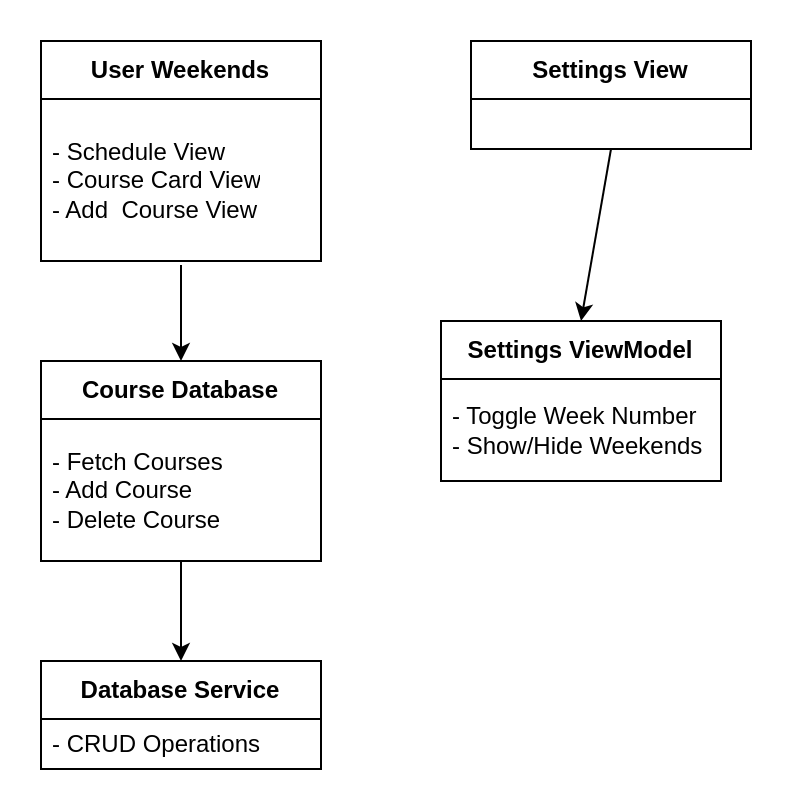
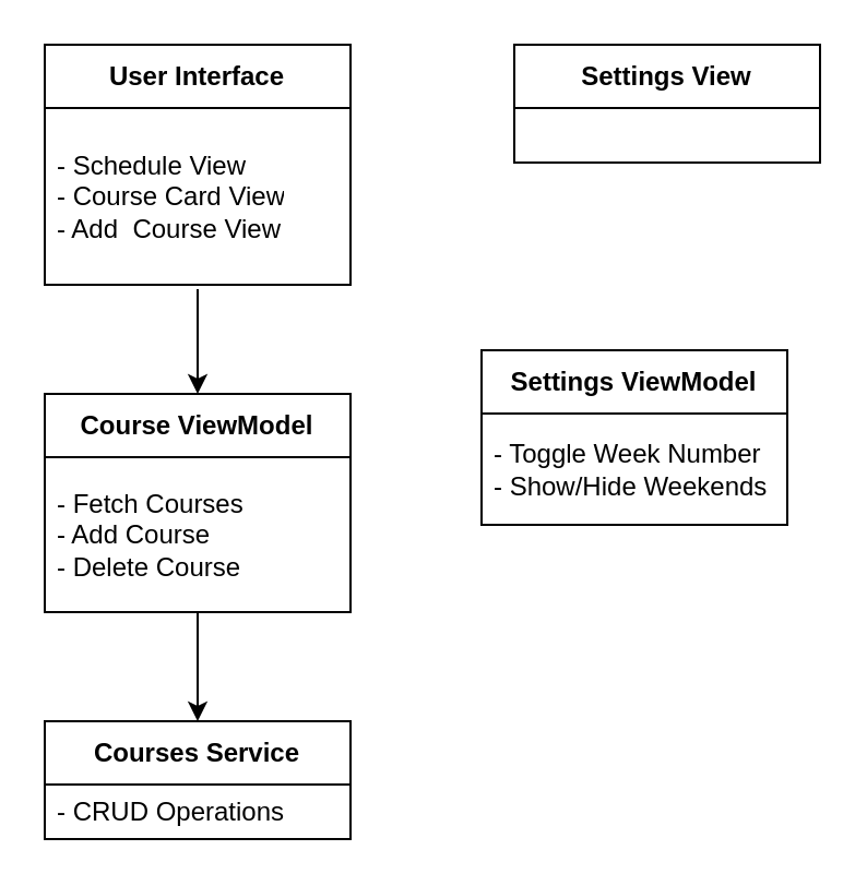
  <mxCell id="0" />
  <mxCell id="1" parent="0" />
- <mxCell id="2" value="User Weekends" style="swimlane;fontStyle=1;align=center;verticalAlign=middle;childLayout=stackLayout;horizontal=1;startSize=29;horizontalStack=0;resizeParent=1;resizeParentMax=0;resizeLast=0;collapsible=0;marginBottom=0;html=1;whiteSpace=wrap;" vertex="1" parent="1"><mxGeometry x="20" y="20" width="140" height="110" as="geometry" /></mxCell>
+ <mxCell id="2" value="User Interface" style="swimlane;fontStyle=1;align=center;verticalAlign=middle;childLayout=stackLayout;horizontal=1;startSize=29;horizontalStack=0;resizeParent=1;resizeParentMax=0;resizeLast=0;collapsible=0;marginBottom=0;html=1;whiteSpace=wrap;" vertex="1" parent="1"><mxGeometry x="20" y="20" width="140" height="110" as="geometry" /></mxCell>
  <mxCell id="3" value="- Schedule View&lt;div&gt;- Course Card View&lt;/div&gt;&lt;div&gt;- Add&amp;nbsp; Course View&lt;/div&gt;" style="text;html=1;strokeColor=none;fillColor=none;align=left;verticalAlign=middle;spacingLeft=4;spacingRight=4;overflow=hidden;rotatable=0;points=[[0,0.5],[1,0.5]];portConstraint=eastwest;whiteSpace=wrap;" vertex="1" parent="2"><mxGeometry y="29" width="140" height="81" as="geometry" /></mxCell>
- <mxCell id="4" value="Course Database" style="swimlane;fontStyle=1;align=center;verticalAlign=middle;childLayout=stackLayout;horizontal=1;startSize=29;horizontalStack=0;resizeParent=1;resizeParentMax=0;resizeLast=0;collapsible=0;marginBottom=0;html=1;whiteSpace=wrap;" vertex="1" parent="1"><mxGeometry x="20" y="180" width="140" height="100" as="geometry" /></mxCell>
+ <mxCell id="4" value="Course ViewModel" style="swimlane;fontStyle=1;align=center;verticalAlign=middle;childLayout=stackLayout;horizontal=1;startSize=29;horizontalStack=0;resizeParent=1;resizeParentMax=0;resizeLast=0;collapsible=0;marginBottom=0;html=1;whiteSpace=wrap;" vertex="1" parent="1"><mxGeometry x="20" y="180" width="140" height="100" as="geometry" /></mxCell>
  <mxCell id="5" value="- Fetch Courses&lt;div&gt;- Add Course&lt;/div&gt;&lt;div&gt;- Delete Course&lt;/div&gt;" style="text;html=1;strokeColor=none;fillColor=none;align=left;verticalAlign=middle;spacingLeft=4;spacingRight=4;overflow=hidden;rotatable=0;points=[[0,0.5],[1,0.5]];portConstraint=eastwest;whiteSpace=wrap;" vertex="1" parent="4"><mxGeometry y="29" width="140" height="71" as="geometry" /></mxCell>
  <mxCell id="6" value="" style="endArrow=classic;html=1;rounded=0;exitX=0.5;exitY=1.025;exitDx=0;exitDy=0;exitPerimeter=0;entryX=0.5;entryY=0;entryDx=0;entryDy=0;" edge="1" parent="1" source="3" target="4"><mxGeometry width="50" height="50" relative="1" as="geometry"><mxPoint x="50" y="280" as="sourcePoint" /><mxPoint x="100" y="230" as="targetPoint" /></mxGeometry></mxCell>
- <mxCell id="7" value="Database Service" style="swimlane;fontStyle=1;align=center;verticalAlign=middle;childLayout=stackLayout;horizontal=1;startSize=29;horizontalStack=0;resizeParent=1;resizeParentMax=0;resizeLast=0;collapsible=0;marginBottom=0;html=1;whiteSpace=wrap;" vertex="1" parent="1"><mxGeometry x="20" y="330" width="140" height="54" as="geometry" /></mxCell>
+ <mxCell id="7" value="Courses Service" style="swimlane;fontStyle=1;align=center;verticalAlign=middle;childLayout=stackLayout;horizontal=1;startSize=29;horizontalStack=0;resizeParent=1;resizeParentMax=0;resizeLast=0;collapsible=0;marginBottom=0;html=1;whiteSpace=wrap;" vertex="1" parent="1"><mxGeometry x="20" y="330" width="140" height="54" as="geometry" /></mxCell>
  <mxCell id="8" value="- CRUD Operations" style="text;html=1;strokeColor=none;fillColor=none;align=left;verticalAlign=middle;spacingLeft=4;spacingRight=4;overflow=hidden;rotatable=0;points=[[0,0.5],[1,0.5]];portConstraint=eastwest;whiteSpace=wrap;" vertex="1" parent="7"><mxGeometry y="29" width="140" height="25" as="geometry" /></mxCell>
  <mxCell id="9" value="" style="endArrow=classic;html=1;rounded=0;entryX=0.5;entryY=0;entryDx=0;entryDy=0;exitX=0.5;exitY=1;exitDx=0;exitDy=0;exitPerimeter=0;" edge="1" parent="1" source="5" target="7"><mxGeometry width="50" height="50" relative="1" as="geometry"><mxPoint x="90" y="280" as="sourcePoint" /><mxPoint x="100" y="270" as="targetPoint" /></mxGeometry></mxCell>
  <mxCell id="10" value="Settings View" style="swimlane;fontStyle=1;align=center;verticalAlign=middle;childLayout=stackLayout;horizontal=1;startSize=29;horizontalStack=0;resizeParent=1;resizeParentMax=0;resizeLast=0;collapsible=0;marginBottom=0;html=1;whiteSpace=wrap;" vertex="1" parent="1"><mxGeometry x="235" y="20" width="140" height="54" as="geometry" /></mxCell>
  <mxCell id="11" value="Settings ViewModel" style="swimlane;fontStyle=1;align=center;verticalAlign=middle;childLayout=stackLayout;horizontal=1;startSize=29;horizontalStack=0;resizeParent=1;resizeParentMax=0;resizeLast=0;collapsible=0;marginBottom=0;html=1;whiteSpace=wrap;" vertex="1" parent="1"><mxGeometry x="220" y="160" width="140" height="80" as="geometry" /></mxCell>
  <mxCell id="12" value="- Toggle Week Number&lt;div&gt;- Show/Hide Weekends&lt;/div&gt;" style="text;html=1;strokeColor=none;fillColor=none;align=left;verticalAlign=middle;spacingLeft=4;spacingRight=4;overflow=hidden;rotatable=0;points=[[0,0.5],[1,0.5]];portConstraint=eastwest;whiteSpace=wrap;" vertex="1" parent="11"><mxGeometry y="29" width="140" height="51" as="geometry" /></mxCell>
- <mxCell id="13" value="" style="endArrow=classic;html=1;rounded=0;exitX=0.5;exitY=1;exitDx=0;exitDy=0;entryX=0.5;entryY=0;entryDx=0;entryDy=0;" edge="1" parent="1" source="10" target="11"><mxGeometry width="50" height="50" relative="1" as="geometry"><mxPoint x="150" y="280" as="sourcePoint" /><mxPoint x="200" y="230" as="targetPoint" /></mxGeometry></mxCell>
